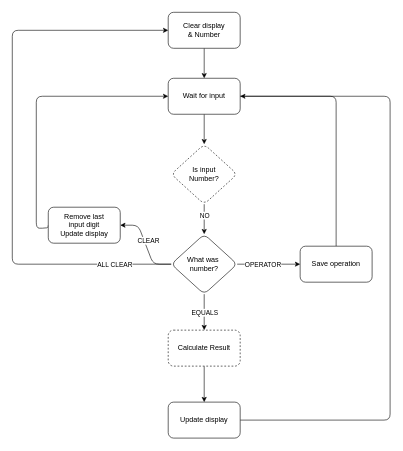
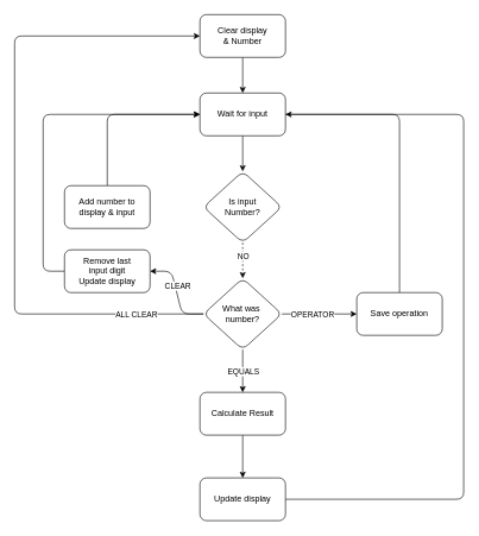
  <mxCell id="0" />
  <mxCell id="1" parent="0" />
  <mxCell id="2" style="edgeStyle=orthogonalEdgeStyle;rounded=0;orthogonalLoop=1;jettySize=auto;html=1;exitX=0.5;exitY=1;exitDx=0;exitDy=0;entryX=0.5;entryY=0;entryDx=0;entryDy=0;" parent="1" source="3" target="5" edge="1"><mxGeometry relative="1" as="geometry" /></mxCell>
  <mxCell id="3" value="Clear display&lt;br&gt;&amp;amp; Number" style="rounded=1;whiteSpace=wrap;html=1;fontSize=12;glass=0;strokeWidth=1;shadow=0;" parent="1" vertex="1"><mxGeometry x="280" y="20" width="120" height="60" as="geometry" /></mxCell>
  <mxCell id="4" style="edgeStyle=orthogonalEdgeStyle;rounded=0;orthogonalLoop=1;jettySize=auto;html=1;exitX=0.5;exitY=1;exitDx=0;exitDy=0;entryX=0.5;entryY=0;entryDx=0;entryDy=0;" parent="1" source="5" target="8" edge="1"><mxGeometry relative="1" as="geometry" /></mxCell>
  <mxCell id="5" value="Wait for input" style="rounded=1;whiteSpace=wrap;html=1;" parent="1" vertex="1"><mxGeometry x="280" y="130" width="120" height="60" as="geometry" /></mxCell>
- <mxCell id="6" value="" style="edgeStyle=none;html=1;" parent="1" source="8" target="17" edge="1"><mxGeometry relative="1" as="geometry" /></mxCell>
+ <mxCell id="6" value="" style="edgeStyle=none;html=1;dashed=1;" parent="1" source="8" target="17" edge="1"><mxGeometry relative="1" as="geometry" /></mxCell>
  <mxCell id="7" value="NO" style="edgeLabel;html=1;align=center;verticalAlign=middle;resizable=0;points=[];" parent="6" vertex="1" connectable="0"><mxGeometry x="-0.3" relative="1" as="geometry"><mxPoint as="offset" /></mxGeometry></mxCell>
- <mxCell id="8" value="&lt;div&gt;Is input&lt;/div&gt;&lt;div&gt;Number?&lt;/div&gt;" style="rhombus;whiteSpace=wrap;html=1;rounded=1;dashed=1;" parent="1" vertex="1"><mxGeometry x="285" y="240" width="110" height="100" as="geometry" /></mxCell>
+ <mxCell id="8" value="&lt;div&gt;Is input&lt;/div&gt;&lt;div&gt;Number?&lt;/div&gt;" style="rhombus;whiteSpace=wrap;html=1;rounded=1;" parent="1" vertex="1"><mxGeometry x="285" y="240" width="110" height="100" as="geometry" /></mxCell>
  <mxCell id="9" value="" style="edgeStyle=entityRelationEdgeStyle;rounded=1;jumpStyle=none;html=1;sourcePerimeterSpacing=0;" parent="1" source="17" target="21" edge="1"><mxGeometry relative="1" as="geometry" /></mxCell>
  <mxCell id="10" value="CLEAR" style="edgeLabel;html=1;align=center;verticalAlign=middle;resizable=0;points=[];" parent="9" vertex="1" connectable="0"><mxGeometry x="-0.567" relative="1" as="geometry"><mxPoint x="-11" y="-40" as="offset" /></mxGeometry></mxCell>
  <mxCell id="11" value="" style="edgeStyle=orthogonalEdgeStyle;rounded=1;jumpStyle=none;html=1;sourcePerimeterSpacing=0;entryX=0;entryY=0.5;entryDx=0;entryDy=0;" parent="1" source="17" target="3" edge="1"><mxGeometry relative="1" as="geometry"><mxPoint x="10" y="220" as="targetPoint" /><Array as="points"><mxPoint x="20" y="440" /><mxPoint x="20" y="50" /></Array></mxGeometry></mxCell>
  <mxCell id="12" value="ALL CLEAR" style="edgeLabel;html=1;align=center;verticalAlign=middle;resizable=0;points=[];" parent="11" vertex="1" connectable="0"><mxGeometry x="-0.627" y="-1" relative="1" as="geometry"><mxPoint x="76" y="1" as="offset" /></mxGeometry></mxCell>
  <mxCell id="13" value="" style="edgeStyle=none;rounded=1;jumpStyle=none;html=1;sourcePerimeterSpacing=0;" parent="1" source="17" target="23" edge="1"><mxGeometry relative="1" as="geometry" /></mxCell>
  <mxCell id="14" value="OPERATOR" style="edgeLabel;html=1;align=center;verticalAlign=middle;resizable=0;points=[];" parent="13" vertex="1" connectable="0"><mxGeometry x="-0.314" y="-1" relative="1" as="geometry"><mxPoint x="6" y="-1" as="offset" /></mxGeometry></mxCell>
  <mxCell id="15" value="" style="edgeStyle=orthogonalEdgeStyle;rounded=1;jumpStyle=none;html=1;sourcePerimeterSpacing=0;" parent="1" source="17" target="25" edge="1"><mxGeometry relative="1" as="geometry" /></mxCell>
  <mxCell id="16" value="EQUALS" style="edgeLabel;html=1;align=center;verticalAlign=middle;resizable=0;points=[];" parent="15" vertex="1" connectable="0"><mxGeometry x="-0.22" y="-3" relative="1" as="geometry"><mxPoint x="3" y="7" as="offset" /></mxGeometry></mxCell>
  <mxCell id="17" value="&lt;div&gt;What was&amp;nbsp;&lt;/div&gt;&lt;div&gt;number?&lt;/div&gt;" style="rhombus;whiteSpace=wrap;html=1;rounded=1;" parent="1" vertex="1"><mxGeometry x="285" y="390" width="110" height="100" as="geometry" /></mxCell>
+ <mxCell id="18" style="edgeStyle=none;jumpStyle=none;html=1;exitX=0.5;exitY=0;exitDx=0;exitDy=0;entryX=0;entryY=0.5;entryDx=0;entryDy=0;sourcePerimeterSpacing=0;" parent="1" source="19" target="5" edge="1"><mxGeometry relative="1" as="geometry"><Array as="points"><mxPoint x="150" y="160" /></Array></mxGeometry></mxCell>
+ <mxCell id="19" value="Add number to display &amp;amp; input" style="whiteSpace=wrap;html=1;rounded=1;" parent="1" vertex="1"><mxGeometry x="90" y="260" width="120" height="60" as="geometry" /></mxCell>
  <mxCell id="20" value="" style="edgeStyle=orthogonalEdgeStyle;rounded=1;jumpStyle=none;html=1;sourcePerimeterSpacing=0;exitX=0;exitY=0.5;exitDx=0;exitDy=0;" parent="1" source="21" target="5" edge="1"><mxGeometry relative="1" as="geometry"><Array as="points"><mxPoint x="60" y="380" /><mxPoint x="60" y="160" /></Array></mxGeometry></mxCell>
- <mxCell id="21" value="Remove last&lt;br&gt;input digit&lt;br&gt;Update display" style="whiteSpace=wrap;html=1;rounded=1;" parent="1" vertex="1"><mxGeometry x="80" y="345" width="120" height="60" as="geometry" /></mxCell>
+ <mxCell id="21" value="Remove last&lt;br&gt;input digit&lt;br&gt;Update display" style="whiteSpace=wrap;html=1;rounded=1;" parent="1" vertex="1"><mxGeometry x="90" y="350" width="120" height="60" as="geometry" /></mxCell>
  <mxCell id="22" style="edgeStyle=orthogonalEdgeStyle;rounded=1;jumpStyle=none;html=1;exitX=0.5;exitY=0;exitDx=0;exitDy=0;entryX=1;entryY=0.5;entryDx=0;entryDy=0;sourcePerimeterSpacing=0;endArrow=none;" parent="1" source="23" target="5" edge="1"><mxGeometry relative="1" as="geometry" /></mxCell>
  <mxCell id="23" value="Save operation" style="whiteSpace=wrap;html=1;rounded=1;" parent="1" vertex="1"><mxGeometry x="500" y="410" width="120" height="60" as="geometry" /></mxCell>
  <mxCell id="24" value="" style="edgeStyle=orthogonalEdgeStyle;rounded=1;jumpStyle=none;html=1;sourcePerimeterSpacing=0;" parent="1" source="25" target="27" edge="1"><mxGeometry relative="1" as="geometry" /></mxCell>
- <mxCell id="25" value="Calculate Result" style="whiteSpace=wrap;html=1;rounded=1;dashed=1;" parent="1" vertex="1"><mxGeometry x="280" y="550" width="120" height="60" as="geometry" /></mxCell>
+ <mxCell id="25" value="Calculate Result" style="whiteSpace=wrap;html=1;rounded=1;" parent="1" vertex="1"><mxGeometry x="280" y="550" width="120" height="60" as="geometry" /></mxCell>
  <mxCell id="26" style="edgeStyle=orthogonalEdgeStyle;rounded=1;jumpStyle=none;html=1;exitX=1;exitY=0.5;exitDx=0;exitDy=0;entryX=1;entryY=0.5;entryDx=0;entryDy=0;sourcePerimeterSpacing=0;" parent="1" source="27" target="5" edge="1"><mxGeometry relative="1" as="geometry"><Array as="points"><mxPoint x="650" y="700" /><mxPoint x="650" y="160" /></Array></mxGeometry></mxCell>
  <mxCell id="27" value="Update display" style="whiteSpace=wrap;html=1;rounded=1;" parent="1" vertex="1"><mxGeometry x="280" y="670" width="120" height="60" as="geometry" /></mxCell>
